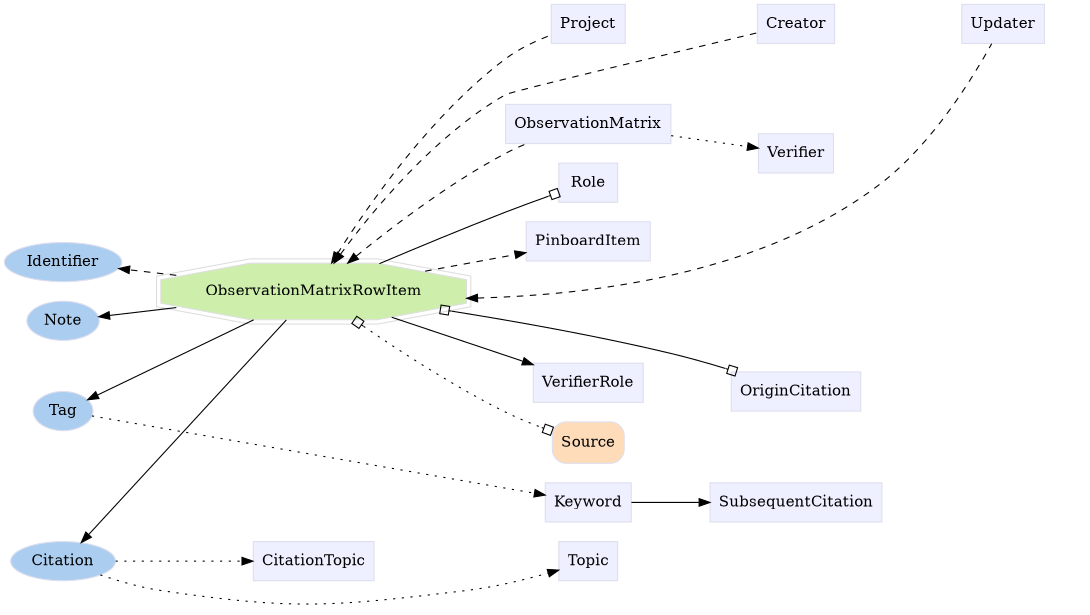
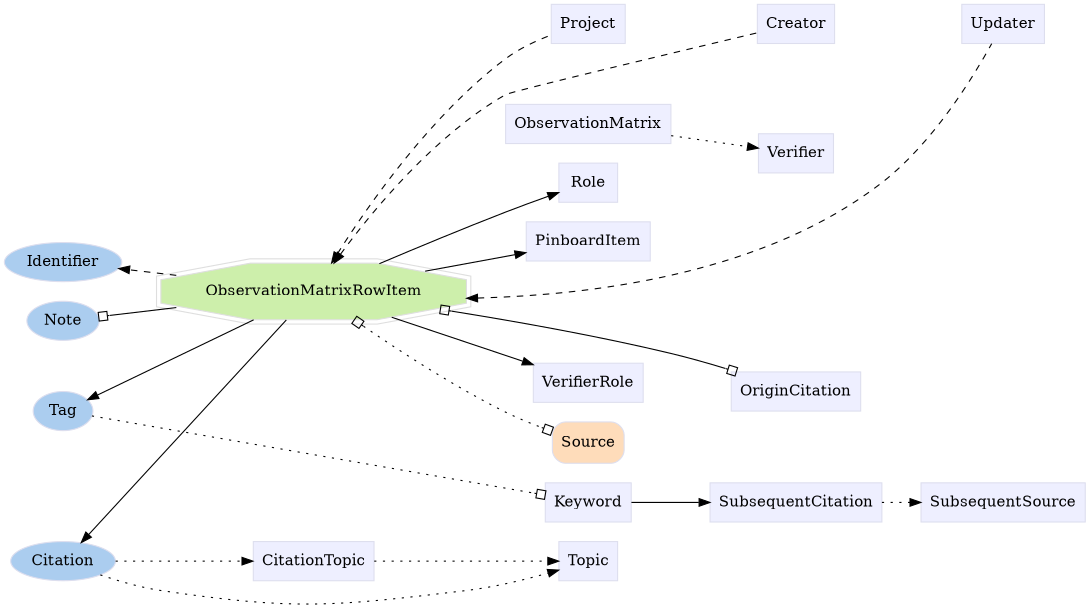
  digraph {
    rankdir=LR
    node [color="#dddeee" fillcolor="#eeefff" group=supporting shape=box style=filled]
    n1 [color="#dedede" fillcolor="#cdefab" group=target height=0.61111 label=ObservationMatrixRowItem shape=doubleoctagon width=3.4527]
    n2 [height=0.5 label=CitationTopic width=1.2778]
    n3 [height=0.5 label=Keyword width=0.93056]
    n4 [height=0.5 label=PinboardItem width=1.2639]
    n5 [height=0.5 label=Role width=0.75]
    n6 [height=0.5 label=SubsequentCitation width=1.6944]
+   n7 [height=0.5 label=SubsequentSource width=1.6111]
    n8 [height=0.5 label=Topic width=0.75]
    n9 [height=0.5 label=VerifierRole width=1.1528]
    n10 [height=0.5 label=Verifier width=0.79167]
    n11 [height=0.5 label=Creator width=0.79167]
    n12 [height=0.5 label=ObservationMatrix width=1.6667]
    n13 [height=0.5 label=Project width=0.76389]
    n14 [height=0.5 label=Updater width=0.83333]
    n15 [height=0.5 label=OriginCitation width=1.3194]
    n16 [fillcolor="#abcdef" group=annotator height=0.5 label=Citation shape=oval width=1.0832]
    n17 [fillcolor="#abcdef" group=annotator height=0.5 label=Identifier shape=oval width=1.1916]
    n18 [fillcolor="#abcdef" group=annotator height=0.5 label=Tag shape=oval width=0.75]
    n19 [fillcolor="#abcdef" group=annotator height=0.5 label=Note shape=oval width=0.77632]
    n20 [fillcolor="#fedcba" group=core height=0.51389 label=Source shape=Mrecord width=0.75]
    subgraph sub_1 {
      n1
      n2
      n3
      n4
      n5
      n6
+     n7
      n8
      n9
      n10
      n11
      n12
      n13
      n14
      n15
    }
    subgraph sub_2 {
      rank=min
      n16
      n17
      n18
      n19
    }
    subgraph sub_3 {
      n20
    }
-   n1 -> n4 [style=dashed]
-   n1 -> n5 [arrowhead=obox]
+   n1 -> n4
+   n1 -> n5
    n1 -> n9
    n1 -> n11 [dir=back style=dashed]
-   n1 -> n12 [dir=back style=dashed]
    n1 -> n13 [dir=back style=dashed]
    n1 -> n14 [dir=back style=dashed]
    n1 -> n15 [arrowhead=obox arrowtail=obox dir=both]
    n1 -> n16
    n1 -> n17 [style=dashed]
    n1 -> n18
-   n1 -> n19
+   n1 -> n19 [arrowhead=obox]
    n1 -> n20 [arrowhead=obox arrowtail=obox dir=both style=dotted]
+   n2 -> n8 [style=dotted]
    n3 -> n6
    n5 -> n10 [style=invis]
+   n6 -> n7 [style=dotted]
    n11 -> n14 [style=invis]
    n12 -> n10 [style=dotted]
    n13 -> n11 [style=invis]
    n16 -> n2 [style=dotted]
    n16 -> n8 [style=dotted]
-   n18 -> n3 [style=dotted]
+   n18 -> n3 [style=dotted arrowhead=obox]
    n20 -> n6 [style=invis]
    n20 -> n15 [style=invis]
  }
